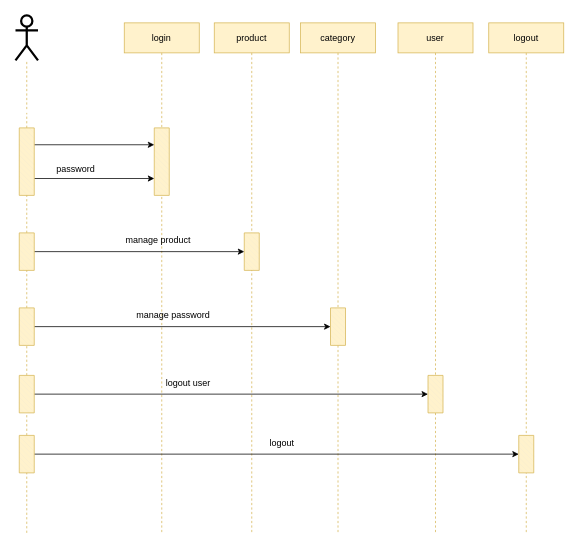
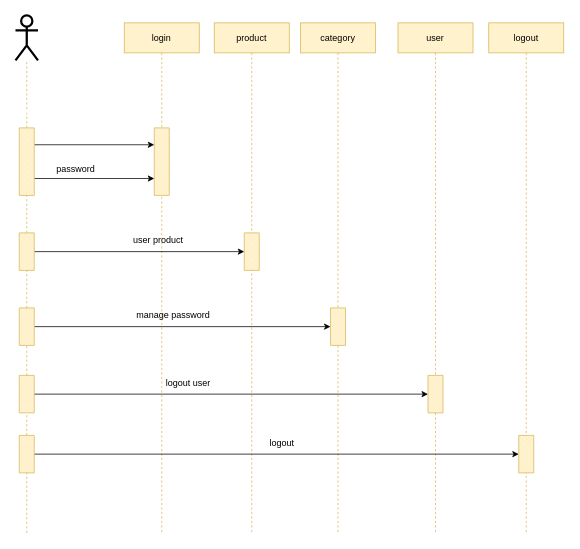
  <mxCell id="0" />
  <mxCell id="1" parent="0" />
  <mxCell id="2" value="login" style="shape=umlLifeline;perimeter=lifelinePerimeter;container=1;collapsible=0;recursiveResize=0;rounded=0;shadow=0;strokeWidth=1;fillColor=#fff2cc;strokeColor=#d6b656;" parent="1" vertex="1"><mxGeometry x="165" y="30" width="100" height="680" as="geometry" /></mxCell>
  <mxCell id="3" value="" style="verticalLabelPosition=bottom;verticalAlign=top;html=1;shape=mxgraph.basic.patternFillRect;fillStyle=diag;step=5;fillStrokeWidth=0.2;fillStrokeColor=#dddddd;strokeWidth=1;direction=south;fillColor=#fff2cc;strokeColor=#d6b656;" vertex="1" parent="2"><mxGeometry x="40" y="140" width="20" height="90" as="geometry" /></mxCell>
  <mxCell id="4" value="product" style="shape=umlLifeline;perimeter=lifelinePerimeter;container=1;collapsible=0;recursiveResize=0;rounded=0;shadow=0;strokeWidth=1;fillColor=#fff2cc;strokeColor=#d6b656;" vertex="1" parent="1"><mxGeometry x="285" y="30" width="100" height="680" as="geometry" /></mxCell>
  <mxCell id="5" value="" style="verticalLabelPosition=bottom;verticalAlign=top;html=1;shape=mxgraph.basic.patternFillRect;fillStyle=diag;step=5;fillStrokeWidth=0.2;fillStrokeColor=#dddddd;strokeWidth=1;direction=south;fillColor=#fff2cc;strokeColor=#d6b656;" vertex="1" parent="4"><mxGeometry x="40" y="280" width="20" height="50" as="geometry" /></mxCell>
  <mxCell id="6" value="category" style="shape=umlLifeline;perimeter=lifelinePerimeter;container=1;collapsible=0;recursiveResize=0;rounded=0;shadow=0;strokeWidth=1;fillColor=#fff2cc;strokeColor=#d6b656;" vertex="1" parent="1"><mxGeometry x="400" y="30" width="100" height="680" as="geometry" /></mxCell>
  <mxCell id="7" value="" style="verticalLabelPosition=bottom;verticalAlign=top;html=1;shape=mxgraph.basic.patternFillRect;fillStyle=diag;step=5;fillStrokeWidth=0.2;fillStrokeColor=#dddddd;strokeWidth=1;direction=south;fillColor=#fff2cc;strokeColor=#d6b656;" vertex="1" parent="6"><mxGeometry x="40" y="380" width="20" height="50" as="geometry" /></mxCell>
  <mxCell id="8" value="user" style="shape=umlLifeline;perimeter=lifelinePerimeter;container=1;collapsible=0;recursiveResize=0;rounded=0;shadow=0;strokeWidth=1;fillColor=#fff2cc;strokeColor=#d6b656;" vertex="1" parent="1"><mxGeometry x="530" y="30" width="100" height="680" as="geometry" /></mxCell>
  <mxCell id="9" value="" style="verticalLabelPosition=bottom;verticalAlign=top;html=1;shape=mxgraph.basic.patternFillRect;fillStyle=diag;step=5;fillStrokeWidth=0.2;fillStrokeColor=#dddddd;strokeWidth=1;direction=south;fillColor=#fff2cc;strokeColor=#d6b656;" vertex="1" parent="8"><mxGeometry x="40" y="470" width="20" height="50" as="geometry" /></mxCell>
  <mxCell id="10" value="logout" style="shape=umlLifeline;perimeter=lifelinePerimeter;container=1;collapsible=0;recursiveResize=0;rounded=0;shadow=0;strokeWidth=1;fillColor=#fff2cc;strokeColor=#d6b656;" vertex="1" parent="1"><mxGeometry x="651" y="30" width="100" height="680" as="geometry" /></mxCell>
  <mxCell id="11" value="" style="verticalLabelPosition=bottom;verticalAlign=top;html=1;shape=mxgraph.basic.patternFillRect;fillStyle=diag;step=5;fillStrokeWidth=0.2;fillStrokeColor=#dddddd;strokeWidth=1;direction=south;fillColor=#fff2cc;strokeColor=#d6b656;" vertex="1" parent="10"><mxGeometry x="40" y="550" width="20" height="50" as="geometry" /></mxCell>
  <mxCell id="12" value="" style="shape=umlActor;verticalLabelPosition=bottom;verticalAlign=top;html=1;outlineConnect=0;strokeWidth=3;" vertex="1" parent="1"><mxGeometry x="20" y="20" width="30" height="60" as="geometry" /></mxCell>
  <mxCell id="13" value="" style="endArrow=none;dashed=1;html=1;fillColor=#fff2cc;strokeColor=#d6b656;startArrow=none;" edge="1" parent="1" target="12"><mxGeometry width="50" height="50" relative="1" as="geometry"><mxPoint x="35" y="145" as="sourcePoint" /><mxPoint x="50" y="100" as="targetPoint" /></mxGeometry></mxCell>
  <mxCell id="14" value="" style="endArrow=none;dashed=1;html=1;fillColor=#fff2cc;strokeColor=#d6b656;startArrow=none;" edge="1" parent="1" source="17"><mxGeometry width="50" height="50" relative="1" as="geometry"><mxPoint x="34.5" y="1461" as="sourcePoint" /><mxPoint x="35" y="150" as="targetPoint" /></mxGeometry></mxCell>
  <mxCell id="15" style="edgeStyle=none;rounded=0;orthogonalLoop=1;jettySize=auto;html=1;exitX=0.25;exitY=0;exitDx=0;exitDy=0;exitPerimeter=0;entryX=0.25;entryY=1;entryDx=0;entryDy=0;entryPerimeter=0;" edge="1" parent="1" source="17" target="3"><mxGeometry relative="1" as="geometry"><mxPoint x="160" y="193" as="targetPoint" /></mxGeometry></mxCell>
  <mxCell id="16" style="edgeStyle=none;rounded=0;orthogonalLoop=1;jettySize=auto;html=1;exitX=0.75;exitY=0;exitDx=0;exitDy=0;exitPerimeter=0;entryX=0.75;entryY=1;entryDx=0;entryDy=0;entryPerimeter=0;" edge="1" parent="1" source="17" target="3"><mxGeometry relative="1" as="geometry" /></mxCell>
  <mxCell id="17" value="" style="verticalLabelPosition=bottom;verticalAlign=top;html=1;shape=mxgraph.basic.patternFillRect;fillStyle=diag;step=5;fillStrokeWidth=0.2;fillStrokeColor=#dddddd;strokeWidth=1;direction=south;fillColor=#fff2cc;strokeColor=#d6b656;" vertex="1" parent="1"><mxGeometry x="25" y="170" width="20" height="90" as="geometry" /></mxCell>
  <mxCell id="18" value="" style="endArrow=none;dashed=1;html=1;fillColor=#fff2cc;strokeColor=#d6b656;startArrow=none;" edge="1" parent="1" source="21" target="17"><mxGeometry width="50" height="50" relative="1" as="geometry"><mxPoint x="34.5" y="1461" as="sourcePoint" /><mxPoint x="35" y="150" as="targetPoint" /></mxGeometry></mxCell>
  <mxCell id="19" value="password" style="text;html=1;align=center;verticalAlign=middle;resizable=0;points=[];autosize=1;strokeColor=none;fillColor=none;" vertex="1" parent="1"><mxGeometry x="65" y="215" width="70" height="20" as="geometry" /></mxCell>
  <mxCell id="20" style="edgeStyle=none;rounded=0;orthogonalLoop=1;jettySize=auto;html=1;exitX=0.5;exitY=0;exitDx=0;exitDy=0;exitPerimeter=0;entryX=0.5;entryY=1;entryDx=0;entryDy=0;entryPerimeter=0;" edge="1" parent="1" source="21" target="5"><mxGeometry relative="1" as="geometry" /></mxCell>
  <mxCell id="21" value="" style="verticalLabelPosition=bottom;verticalAlign=top;html=1;shape=mxgraph.basic.patternFillRect;fillStyle=diag;step=5;fillStrokeWidth=0.2;fillStrokeColor=#dddddd;strokeWidth=1;direction=south;fillColor=#fff2cc;strokeColor=#d6b656;" vertex="1" parent="1"><mxGeometry x="25" y="310" width="20" height="50" as="geometry" /></mxCell>
  <mxCell id="22" value="" style="endArrow=none;dashed=1;html=1;fillColor=#fff2cc;strokeColor=#d6b656;startArrow=none;" edge="1" parent="1" source="25" target="21"><mxGeometry width="50" height="50" relative="1" as="geometry"><mxPoint x="34.5" y="1461" as="sourcePoint" /><mxPoint x="34.982" y="260" as="targetPoint" /></mxGeometry></mxCell>
- <mxCell id="23" value="manage product" style="text;html=1;align=center;verticalAlign=middle;resizable=0;points=[];autosize=1;strokeColor=none;fillColor=none;" vertex="1" parent="1"><mxGeometry x="155" y="310" width="110" height="20" as="geometry" /></mxCell>
+ <mxCell id="23" value="user product" style="text;html=1;align=center;verticalAlign=middle;resizable=0;points=[];autosize=1;strokeColor=none;fillColor=none;" vertex="1" parent="1"><mxGeometry x="155" y="310" width="110" height="20" as="geometry" /></mxCell>
  <mxCell id="24" style="edgeStyle=none;rounded=0;orthogonalLoop=1;jettySize=auto;html=1;exitX=0.5;exitY=0;exitDx=0;exitDy=0;exitPerimeter=0;entryX=0.5;entryY=1;entryDx=0;entryDy=0;entryPerimeter=0;" edge="1" parent="1" source="25" target="7"><mxGeometry relative="1" as="geometry" /></mxCell>
  <mxCell id="25" value="" style="verticalLabelPosition=bottom;verticalAlign=top;html=1;shape=mxgraph.basic.patternFillRect;fillStyle=diag;step=5;fillStrokeWidth=0.2;fillStrokeColor=#dddddd;strokeWidth=1;direction=south;fillColor=#fff2cc;strokeColor=#d6b656;" vertex="1" parent="1"><mxGeometry x="25" y="410" width="20" height="50" as="geometry" /></mxCell>
  <mxCell id="26" value="" style="endArrow=none;dashed=1;html=1;fillColor=#fff2cc;strokeColor=#d6b656;startArrow=none;" edge="1" parent="1" source="29" target="25"><mxGeometry width="50" height="50" relative="1" as="geometry"><mxPoint x="34.5" y="1461" as="sourcePoint" /><mxPoint x="34.989" y="360" as="targetPoint" /></mxGeometry></mxCell>
  <mxCell id="27" value="manage password" style="text;html=1;align=center;verticalAlign=middle;resizable=0;points=[];autosize=1;strokeColor=none;fillColor=none;" vertex="1" parent="1"><mxGeometry x="175" y="410" width="110" height="20" as="geometry" /></mxCell>
  <mxCell id="28" style="edgeStyle=none;rounded=0;orthogonalLoop=1;jettySize=auto;html=1;exitX=0.5;exitY=0;exitDx=0;exitDy=0;exitPerimeter=0;entryX=0.5;entryY=1;entryDx=0;entryDy=0;entryPerimeter=0;" edge="1" parent="1" source="29" target="9"><mxGeometry relative="1" as="geometry" /></mxCell>
  <mxCell id="29" value="" style="verticalLabelPosition=bottom;verticalAlign=top;html=1;shape=mxgraph.basic.patternFillRect;fillStyle=diag;step=5;fillStrokeWidth=0.2;fillStrokeColor=#dddddd;strokeWidth=1;direction=south;fillColor=#fff2cc;strokeColor=#d6b656;" vertex="1" parent="1"><mxGeometry x="25" y="500" width="20" height="50" as="geometry" /></mxCell>
  <mxCell id="30" value="" style="endArrow=none;dashed=1;html=1;fillColor=#fff2cc;strokeColor=#d6b656;startArrow=none;" edge="1" parent="1" source="33" target="29"><mxGeometry width="50" height="50" relative="1" as="geometry"><mxPoint x="34.5" y="1461" as="sourcePoint" /><mxPoint x="34.988" y="460" as="targetPoint" /></mxGeometry></mxCell>
  <mxCell id="31" value="logout user" style="text;html=1;align=center;verticalAlign=middle;resizable=0;points=[];autosize=1;strokeColor=none;fillColor=none;" vertex="1" parent="1"><mxGeometry x="205" y="500" width="90" height="20" as="geometry" /></mxCell>
  <mxCell id="32" style="edgeStyle=none;rounded=0;orthogonalLoop=1;jettySize=auto;html=1;exitX=0.5;exitY=0;exitDx=0;exitDy=0;exitPerimeter=0;entryX=0.5;entryY=1;entryDx=0;entryDy=0;entryPerimeter=0;" edge="1" parent="1" source="33" target="11"><mxGeometry relative="1" as="geometry" /></mxCell>
  <mxCell id="33" value="" style="verticalLabelPosition=bottom;verticalAlign=top;html=1;shape=mxgraph.basic.patternFillRect;fillStyle=diag;step=5;fillStrokeWidth=0.2;fillStrokeColor=#dddddd;strokeWidth=1;direction=south;fillColor=#fff2cc;strokeColor=#d6b656;" vertex="1" parent="1"><mxGeometry x="25" y="580" width="20" height="50" as="geometry" /></mxCell>
  <mxCell id="34" value="" style="endArrow=none;dashed=1;html=1;fillColor=#fff2cc;strokeColor=#d6b656;startArrow=none;" edge="1" parent="1" target="33"><mxGeometry width="50" height="50" relative="1" as="geometry"><mxPoint x="35" y="710" as="sourcePoint" /><mxPoint x="34.987" y="550" as="targetPoint" /><Array as="points"><mxPoint x="35" y="660" /></Array></mxGeometry></mxCell>
  <mxCell id="35" value="logout" style="text;html=1;align=center;verticalAlign=middle;resizable=0;points=[];autosize=1;strokeColor=none;fillColor=none;" vertex="1" parent="1"><mxGeometry x="350" y="580" width="50" height="20" as="geometry" /></mxCell>
